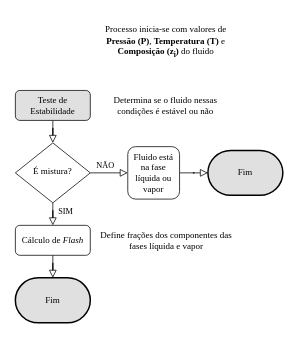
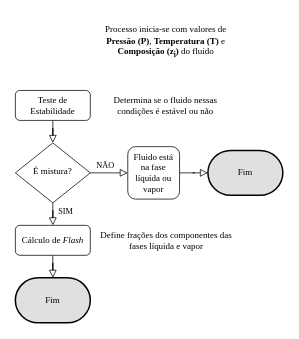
  <mxCell id="0" />
  <mxCell id="1" parent="0" />
  <mxCell id="2" value="" style="rounded=0;html=1;jettySize=auto;orthogonalLoop=1;fontSize=11;endArrow=block;endFill=0;endSize=8;strokeWidth=1;shadow=0;labelBackgroundColor=none;edgeStyle=orthogonalEdgeStyle;fontFamily=Trebuchet MS;" parent="1" source="3" target="7" edge="1"><mxGeometry relative="1" as="geometry" /></mxCell>
- <mxCell id="3" value="Teste de Estabilidade" style="rounded=1;whiteSpace=wrap;html=1;fontSize=12;glass=0;strokeWidth=1;shadow=0;fontFamily=Trebuchet MS;fillColor=#e0e0e0;" parent="1" vertex="1"><mxGeometry x="20" y="120" width="100" height="40" as="geometry" /></mxCell>
+ <mxCell id="3" value="Teste de Estabilidade" style="rounded=1;whiteSpace=wrap;html=1;fontSize=12;glass=0;strokeWidth=1;shadow=0;fontFamily=Trebuchet MS;" parent="1" vertex="1"><mxGeometry x="20" y="120" width="100" height="40" as="geometry" /></mxCell>
  <mxCell id="4" value="NÃO" style="edgeStyle=orthogonalEdgeStyle;rounded=0;html=1;jettySize=auto;orthogonalLoop=1;fontSize=11;endArrow=block;endFill=0;endSize=8;strokeWidth=1;shadow=0;labelBackgroundColor=none;fontFamily=Trebuchet MS;" parent="1" source="7" target="9" edge="1"><mxGeometry x="-0.2" y="10" relative="1" as="geometry"><mxPoint as="offset" /></mxGeometry></mxCell>
  <mxCell id="5" value="" style="edgeStyle=orthogonalEdgeStyle;rounded=0;orthogonalLoop=1;jettySize=auto;html=1;endArrow=block;endFill=0;endSize=8;fontFamily=Trebuchet MS;" parent="1" source="7" target="12" edge="1"><mxGeometry relative="1" as="geometry" /></mxCell>
  <mxCell id="6" value="SIM" style="edgeLabel;html=1;align=center;verticalAlign=middle;resizable=0;points=[];fontFamily=Trebuchet MS;" parent="5" vertex="1" connectable="0"><mxGeometry x="-0.56" y="-1" relative="1" as="geometry"><mxPoint x="17" y="-1" as="offset" /></mxGeometry></mxCell>
  <mxCell id="7" value="É mistura?" style="rhombus;whiteSpace=wrap;html=1;shadow=0;fontFamily=Trebuchet MS;fontSize=12;align=center;strokeWidth=1;spacing=6;spacingTop=-4;" parent="1" vertex="1"><mxGeometry x="20" y="190" width="100" height="80" as="geometry" /></mxCell>
  <mxCell id="8" value="" style="edgeStyle=orthogonalEdgeStyle;rounded=0;orthogonalLoop=1;jettySize=auto;html=1;endSize=8;endArrow=block;endFill=0;fontFamily=Trebuchet MS;" parent="1" source="9" target="10" edge="1"><mxGeometry relative="1" as="geometry" /></mxCell>
  <mxCell id="9" value="Fluido está na fase líquida ou vapor" style="rounded=1;whiteSpace=wrap;html=1;fontSize=12;glass=0;strokeWidth=1;shadow=0;fontFamily=Trebuchet MS;" parent="1" vertex="1"><mxGeometry x="170" y="195" width="69.12" height="70" as="geometry" /></mxCell>
  <mxCell id="10" value="Fim" style="strokeWidth=2;html=1;shape=mxgraph.flowchart.terminator;whiteSpace=wrap;fontFamily=Trebuchet MS;fillColor=#E0E0E0;fillStyle=solid;" parent="1" vertex="1"><mxGeometry x="276.94" y="200" width="100" height="60" as="geometry" /></mxCell>
  <mxCell id="11" value="" style="edgeStyle=orthogonalEdgeStyle;rounded=0;orthogonalLoop=1;jettySize=auto;html=1;endSize=8;endArrow=block;endFill=0;fontFamily=Trebuchet MS;" parent="1" source="12" target="15" edge="1"><mxGeometry relative="1" as="geometry" /></mxCell>
  <mxCell id="12" value="Cálculo de &lt;i&gt;Flash&lt;/i&gt;" style="rounded=1;whiteSpace=wrap;html=1;fontSize=12;glass=0;strokeWidth=1;shadow=0;fontFamily=Trebuchet MS;" parent="1" vertex="1"><mxGeometry x="20" y="300" width="100" height="40" as="geometry" /></mxCell>
  <mxCell id="13" value="Determina se o fluido nessas condições é estável ou não" style="text;html=1;align=center;verticalAlign=middle;whiteSpace=wrap;rounded=0;fontFamily=Trebuchet MS;" parent="1" vertex="1"><mxGeometry x="130.88" y="117.5" width="179.12" height="45" as="geometry" /></mxCell>
  <mxCell id="14" value="Define frações dos componentes das fases líquida e vapor" style="text;html=1;align=center;verticalAlign=middle;whiteSpace=wrap;rounded=0;fontFamily=Trebuchet MS;" parent="1" vertex="1"><mxGeometry x="131.77" y="297.5" width="179.12" height="45" as="geometry" /></mxCell>
  <mxCell id="15" value="Fim" style="strokeWidth=2;html=1;shape=mxgraph.flowchart.terminator;whiteSpace=wrap;fontFamily=Trebuchet MS;fillColor=#E0E0E0;fillStyle=solid;" parent="1" vertex="1"><mxGeometry x="20" y="370" width="100" height="60" as="geometry" /></mxCell>
  <mxCell id="16" value="Processo inicia-se com valores de &lt;b&gt;Pressão (P)&lt;/b&gt;, &lt;b&gt;Temperatura (T)&amp;nbsp;&lt;/b&gt;e &lt;b&gt;Composição (z&lt;sub&gt;i&lt;/sub&gt;)&amp;nbsp;&lt;/b&gt;do fluido" style="text;html=1;align=center;verticalAlign=middle;whiteSpace=wrap;rounded=0;fontFamily=Trebuchet MS;" parent="1" vertex="1"><mxGeometry x="130.88" y="20" width="180.01" height="70" as="geometry" /></mxCell>
